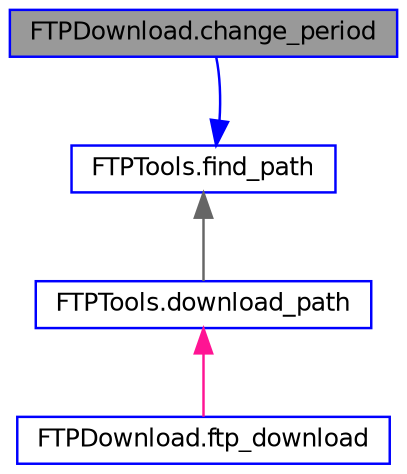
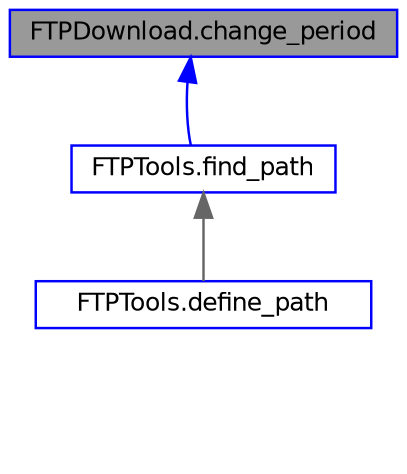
  digraph {
    rankdir=TB
    node [color=blue fillcolor=white fontname=Helvetica fontsize=10 shape=box style=filled]
    edge [dir=back fontname=Helvetica fontsize=10 labelfontname=Helvetica labelfontsize=10 style=solid]
    n1 [fillcolor=grey60 fontcolor=black height=0.2 label="FTPDownload.change_period" width=0.4]
    n2 [height=0.2 label="FTPTools.find_path" width=0.4]
-   n3 [height=0.2 label="FTPTools.download_path" width=0.4]
-   n4 [height=0.2 label="FTPDownload.ftp_download" width=0.4]
-   n2 -> n1 [color=blue]
+   n3 [height=0.2 label="FTPTools.define_path" width=0.4]
+   n1 -> n2 [color=blue]
    n2 -> n3 [color=gray40]
-   n3 -> n4 [color=deeppink]
  }
